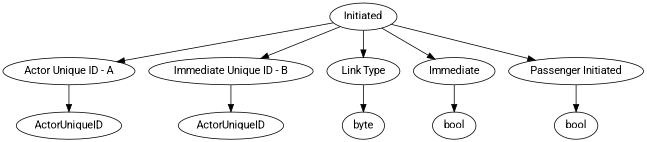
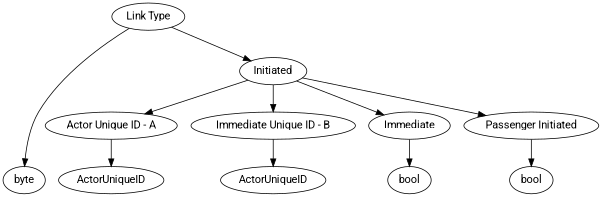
  digraph {
    fontname=Roboto
    rankdir=TB
    node [fontname=Roboto]
    edge [fontname=Roboto]
    n1 [label=ActorUniqueID]
    n2 [label=ActorUniqueID]
    n3 [label=byte]
    n4 [label=bool]
    n5 [label=bool]
    n6 [label=Initiated]
    n7 [label="Actor Unique ID - A"]
    n8 [label="Immediate Unique ID - B"]
    n9 [label="Link Type"]
    n10 [label=Immediate]
    n11 [label="Passenger Initiated"]
    subgraph sub_1 {
      rank=max
      n1
      n2
      n3
      n4
      n5
    }
    n6 -> n7
    n6 -> n8
-   n6 -> n9
+   n9 -> n6
    n6 -> n10
    n6 -> n11
    n7 -> n1
    n8 -> n2
    n9 -> n3
    n10 -> n4
    n11 -> n5
  }
